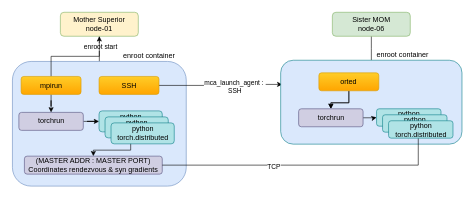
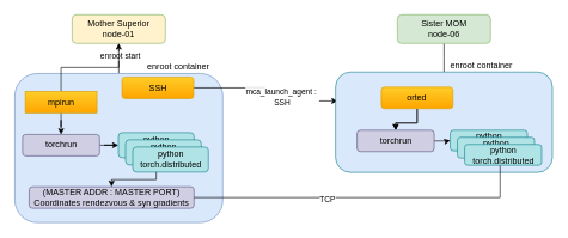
  <mxCell id="0" />
  <mxCell id="1" parent="0" />
  <mxCell id="2" value="" style="edgeStyle=orthogonalEdgeStyle;rounded=0;orthogonalLoop=1;jettySize=auto;html=1;endArrow=none;endFill=0;" edge="1" parent="1" source="4" target="5"><mxGeometry relative="1" as="geometry" /></mxCell>
  <mxCell id="3" value="enroot start" style="edgeLabel;html=1;align=center;verticalAlign=middle;resizable=0;points=[];" vertex="1" connectable="0" parent="2"><mxGeometry x="-0.175" y="1" relative="1" as="geometry"><mxPoint as="offset" /></mxGeometry></mxCell>
  <mxCell id="4" value="Mother Superior&lt;br&gt;node-01" style="rounded=1;whiteSpace=wrap;html=1;fillColor=#fff2cc;strokeColor=#82b366;" vertex="1" parent="1"><mxGeometry x="100" y="20" width="130" height="40" as="geometry" /></mxCell>
  <mxCell id="5" value="&amp;nbsp;&amp;nbsp;&amp;nbsp;&amp;nbsp;&amp;nbsp;&amp;nbsp;&amp;nbsp;&amp;nbsp;&amp;nbsp;&amp;nbsp;&amp;nbsp;&amp;nbsp;&amp;nbsp;&amp;nbsp;&amp;nbsp;&amp;nbsp;&amp;nbsp;&amp;nbsp;&amp;nbsp;&amp;nbsp;&amp;nbsp;&amp;nbsp;&amp;nbsp;&amp;nbsp;&amp;nbsp;&amp;nbsp;&amp;nbsp;&amp;nbsp;&amp;nbsp;&amp;nbsp;&amp;nbsp;&amp;nbsp;&amp;nbsp;&amp;nbsp;&amp;nbsp;&amp;nbsp;&amp;nbsp;&amp;nbsp;&amp;nbsp;&amp;nbsp;&amp;nbsp;&amp;nbsp;&amp;nbsp;&amp;nbsp;&amp;nbsp;&amp;nbsp;&amp;nbsp;&amp;nbsp;&amp;nbsp; enroot container" style="rounded=1;whiteSpace=wrap;html=1;labelPosition=center;verticalLabelPosition=top;align=center;verticalAlign=bottom;fillColor=#dae8fc;strokeColor=#6c8ebf;" vertex="1" parent="1"><mxGeometry x="20" y="102" width="290" height="208" as="geometry" /></mxCell>
  <mxCell id="6" style="edgeStyle=orthogonalEdgeStyle;rounded=0;orthogonalLoop=1;jettySize=auto;html=1;entryX=0.5;entryY=0;entryDx=0;entryDy=0;" edge="1" parent="1" source="10" target="12"><mxGeometry relative="1" as="geometry" /></mxCell>
  <mxCell id="7" style="edgeStyle=orthogonalEdgeStyle;rounded=0;orthogonalLoop=1;jettySize=auto;html=1;entryX=0.009;entryY=0.288;entryDx=0;entryDy=0;exitX=1;exitY=0.5;exitDx=0;exitDy=0;entryPerimeter=0;" edge="1" parent="1" source="16" target="15"><mxGeometry relative="1" as="geometry" /></mxCell>
  <mxCell id="8" value="&lt;div&gt;mca_launch_agent :&amp;nbsp;&lt;/div&gt;&lt;div&gt;SSH&lt;/div&gt;" style="edgeLabel;html=1;align=center;verticalAlign=middle;resizable=0;points=[];" vertex="1" connectable="0" parent="7"><mxGeometry x="-0.005" y="-1" relative="1" as="geometry"><mxPoint x="25" y="2" as="offset" /></mxGeometry></mxCell>
  <mxCell id="9" value="" style="edgeStyle=orthogonalEdgeStyle;rounded=0;orthogonalLoop=1;jettySize=auto;html=1;" edge="1" parent="1" source="10" target="4"><mxGeometry relative="1" as="geometry" /></mxCell>
- <mxCell id="10" value="mpirun" style="whiteSpace=wrap;html=1;rounded=1;fillColor=#ffcd28;gradientColor=#ffa500;strokeColor=#d79b00;" vertex="1" parent="1"><mxGeometry x="34.5" y="127" width="100" height="30" as="geometry" /></mxCell>
+ <mxCell id="10" value="mpirun" style="whiteSpace=wrap;html=1;fillColor=#ffcd28;gradientColor=#ffa500;strokeColor=#d79b00;rounded=0;" vertex="1" parent="1"><mxGeometry x="34.5" y="127" width="100" height="30" as="geometry" /></mxCell>
  <mxCell id="11" value="" style="edgeStyle=orthogonalEdgeStyle;rounded=0;orthogonalLoop=1;jettySize=auto;html=1;" edge="1" parent="1" source="12" target="23"><mxGeometry relative="1" as="geometry" /></mxCell>
  <mxCell id="12" value="torchrun" style="rounded=1;whiteSpace=wrap;html=1;labelPosition=center;verticalLabelPosition=middle;align=center;verticalAlign=middle;fillColor=#d0cee2;strokeColor=#56517e;" vertex="1" parent="1"><mxGeometry x="30.75" y="187" width="107.5" height="30" as="geometry" /></mxCell>
  <mxCell id="13" value="" style="edgeStyle=orthogonalEdgeStyle;rounded=0;orthogonalLoop=1;jettySize=auto;html=1;endArrow=none;endFill=0;" edge="1" parent="1" source="14" target="15"><mxGeometry relative="1" as="geometry" /></mxCell>
  <mxCell id="14" value="&lt;div&gt;Sister MOM&lt;/div&gt;&lt;div&gt;node-06&lt;/div&gt;" style="rounded=1;whiteSpace=wrap;html=1;fillColor=#d5e8d4;strokeColor=#82b366;" vertex="1" parent="1"><mxGeometry x="553.75" y="20" width="130" height="40" as="geometry" /></mxCell>
  <mxCell id="15" value="&lt;div&gt;&amp;nbsp;&amp;nbsp;&amp;nbsp;&amp;nbsp;&amp;nbsp;&amp;nbsp;&amp;nbsp;&amp;nbsp;&amp;nbsp;&amp;nbsp;&amp;nbsp;&amp;nbsp;&amp;nbsp;&amp;nbsp;&amp;nbsp;&amp;nbsp;&amp;nbsp;&amp;nbsp;&amp;nbsp;&amp;nbsp;&amp;nbsp;&amp;nbsp;&amp;nbsp;&amp;nbsp;&amp;nbsp;&amp;nbsp;&amp;nbsp;&amp;nbsp;&amp;nbsp;&amp;nbsp; enroot container &lt;/div&gt;" style="rounded=1;whiteSpace=wrap;html=1;labelPosition=center;verticalLabelPosition=top;align=center;verticalAlign=bottom;fillColor=#DAE8FC;strokeColor=#0e8088;" vertex="1" parent="1"><mxGeometry x="467.5" y="100" width="302.5" height="140" as="geometry" /></mxCell>
- <mxCell id="16" value="SSH" style="whiteSpace=wrap;html=1;rounded=1;fillColor=#ffcd28;gradientColor=#ffa500;strokeColor=#d79b00;" vertex="1" parent="1"><mxGeometry x="164.5" y="127" width="100" height="30" as="geometry" /></mxCell>
+ <mxCell id="16" value="SSH" style="whiteSpace=wrap;html=1;rounded=1;fillColor=#ffcd28;gradientColor=#ffa500;strokeColor=#d79b00;" vertex="1" parent="1"><mxGeometry x="169.5" y="107" width="100" height="30" as="geometry" /></mxCell>
  <mxCell id="17" value="" style="edgeStyle=orthogonalEdgeStyle;rounded=0;orthogonalLoop=1;jettySize=auto;html=1;" edge="1" parent="1" source="19" target="21"><mxGeometry relative="1" as="geometry" /></mxCell>
  <mxCell id="18" value="" style="edgeStyle=orthogonalEdgeStyle;rounded=0;orthogonalLoop=1;jettySize=auto;html=1;" edge="1" parent="1" source="19" target="21"><mxGeometry relative="1" as="geometry" /></mxCell>
  <mxCell id="19" value="orted" style="whiteSpace=wrap;html=1;rounded=1;fillColor=#ffcd28;gradientColor=#ffa500;strokeColor=#d79b00;" vertex="1" parent="1"><mxGeometry x="531.25" y="121" width="100" height="30" as="geometry" /></mxCell>
  <mxCell id="20" value="" style="edgeStyle=orthogonalEdgeStyle;rounded=0;orthogonalLoop=1;jettySize=auto;html=1;" edge="1" parent="1" source="21" target="24"><mxGeometry relative="1" as="geometry" /></mxCell>
  <mxCell id="21" value="torchrun" style="rounded=1;whiteSpace=wrap;html=1;labelPosition=center;verticalLabelPosition=middle;align=center;verticalAlign=middle;fillColor=#d0cee2;strokeColor=#56517e;" vertex="1" parent="1"><mxGeometry x="497.5" y="181" width="107.5" height="30" as="geometry" /></mxCell>
  <mxCell id="22" value="" style="edgeStyle=orthogonalEdgeStyle;rounded=0;orthogonalLoop=1;jettySize=auto;html=1;" edge="1" parent="1" source="23" target="25"><mxGeometry relative="1" as="geometry"><Array as="points"><mxPoint x="217" y="250" /><mxPoint x="155" y="250" /></Array></mxGeometry></mxCell>
  <mxCell id="23" value="python&lt;br&gt;torch.distributed" style="whiteSpace=wrap;html=1;rounded=1;fillColor=#b0e3e6;strokeColor=#0e8088;" vertex="1" parent="1"><mxGeometry x="164.5" y="184.5" width="105.5" height="35" as="geometry" /></mxCell>
  <mxCell id="24" value="python&lt;br&gt;torch.distributed" style="rounded=1;whiteSpace=wrap;html=1;labelPosition=center;verticalLabelPosition=middle;align=center;verticalAlign=middle;fillColor=#b0e3e6;strokeColor=#0e8088;" vertex="1" parent="1"><mxGeometry x="627.5" y="181" width="107.5" height="29" as="geometry" /></mxCell>
  <mxCell id="25" value="&lt;div&gt;(MASTER ADDR : MASTER PORT)&lt;/div&gt;&lt;div&gt;Coordinates rendezvous &amp;amp; syn gradients &lt;br&gt;&lt;/div&gt;" style="rounded=1;whiteSpace=wrap;html=1;fillColor=#d0cee2;strokeColor=#56517e;" vertex="1" parent="1"><mxGeometry x="40" y="260" width="230" height="30" as="geometry" /></mxCell>
  <mxCell id="26" style="edgeStyle=orthogonalEdgeStyle;rounded=0;orthogonalLoop=1;jettySize=auto;html=1;entryX=0.759;entryY=0.786;entryDx=0;entryDy=0;entryPerimeter=0;endArrow=none;endFill=0;" edge="1" parent="1" source="25" target="15"><mxGeometry relative="1" as="geometry" /></mxCell>
  <mxCell id="27" value="TCP" style="edgeLabel;html=1;align=center;verticalAlign=middle;resizable=0;points=[];" vertex="1" connectable="0" parent="26"><mxGeometry x="-0.247" y="-2" relative="1" as="geometry"><mxPoint as="offset" /></mxGeometry></mxCell>
  <mxCell id="28" value="python&lt;br&gt;torch.distributed" style="whiteSpace=wrap;html=1;rounded=1;fillColor=#b0e3e6;strokeColor=#0e8088;" vertex="1" parent="1"><mxGeometry x="174.5" y="194.5" width="105.5" height="35" as="geometry" /></mxCell>
  <mxCell id="29" value="python&lt;br&gt;torch.distributed" style="whiteSpace=wrap;html=1;rounded=1;fillColor=#b0e3e6;strokeColor=#0e8088;" vertex="1" parent="1"><mxGeometry x="184.5" y="204.5" width="105.5" height="35" as="geometry" /></mxCell>
  <mxCell id="30" value="python&lt;br&gt;torch.distributed" style="rounded=1;whiteSpace=wrap;html=1;labelPosition=center;verticalLabelPosition=middle;align=center;verticalAlign=middle;fillColor=#b0e3e6;strokeColor=#0e8088;" vertex="1" parent="1"><mxGeometry x="637.5" y="191" width="107.5" height="29" as="geometry" /></mxCell>
  <mxCell id="31" value="python&lt;br&gt;torch.distributed" style="rounded=1;whiteSpace=wrap;html=1;labelPosition=center;verticalLabelPosition=middle;align=center;verticalAlign=middle;fillColor=#b0e3e6;strokeColor=#0e8088;" vertex="1" parent="1"><mxGeometry x="647.5" y="201" width="107.5" height="29" as="geometry" /></mxCell>
